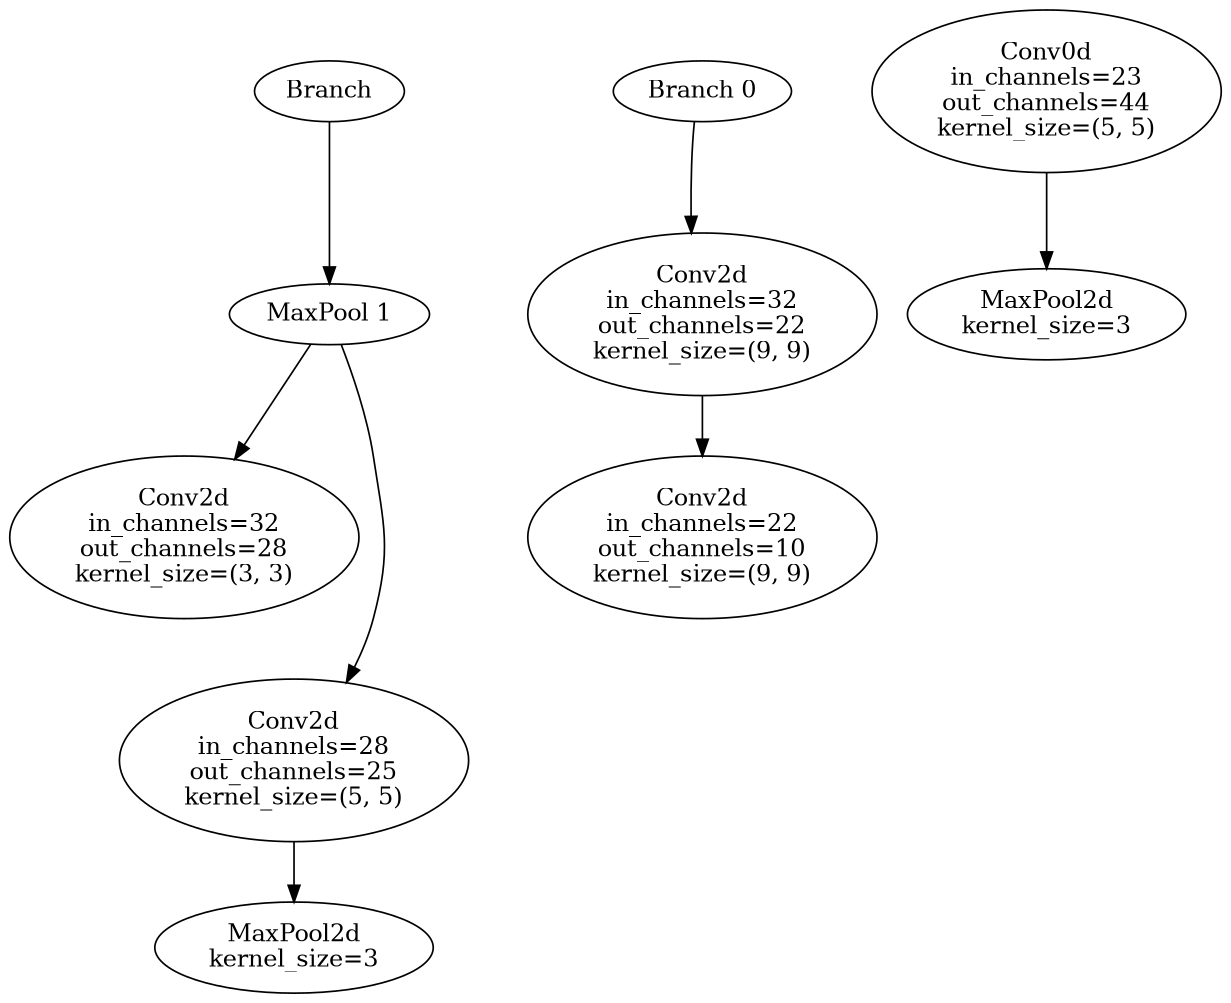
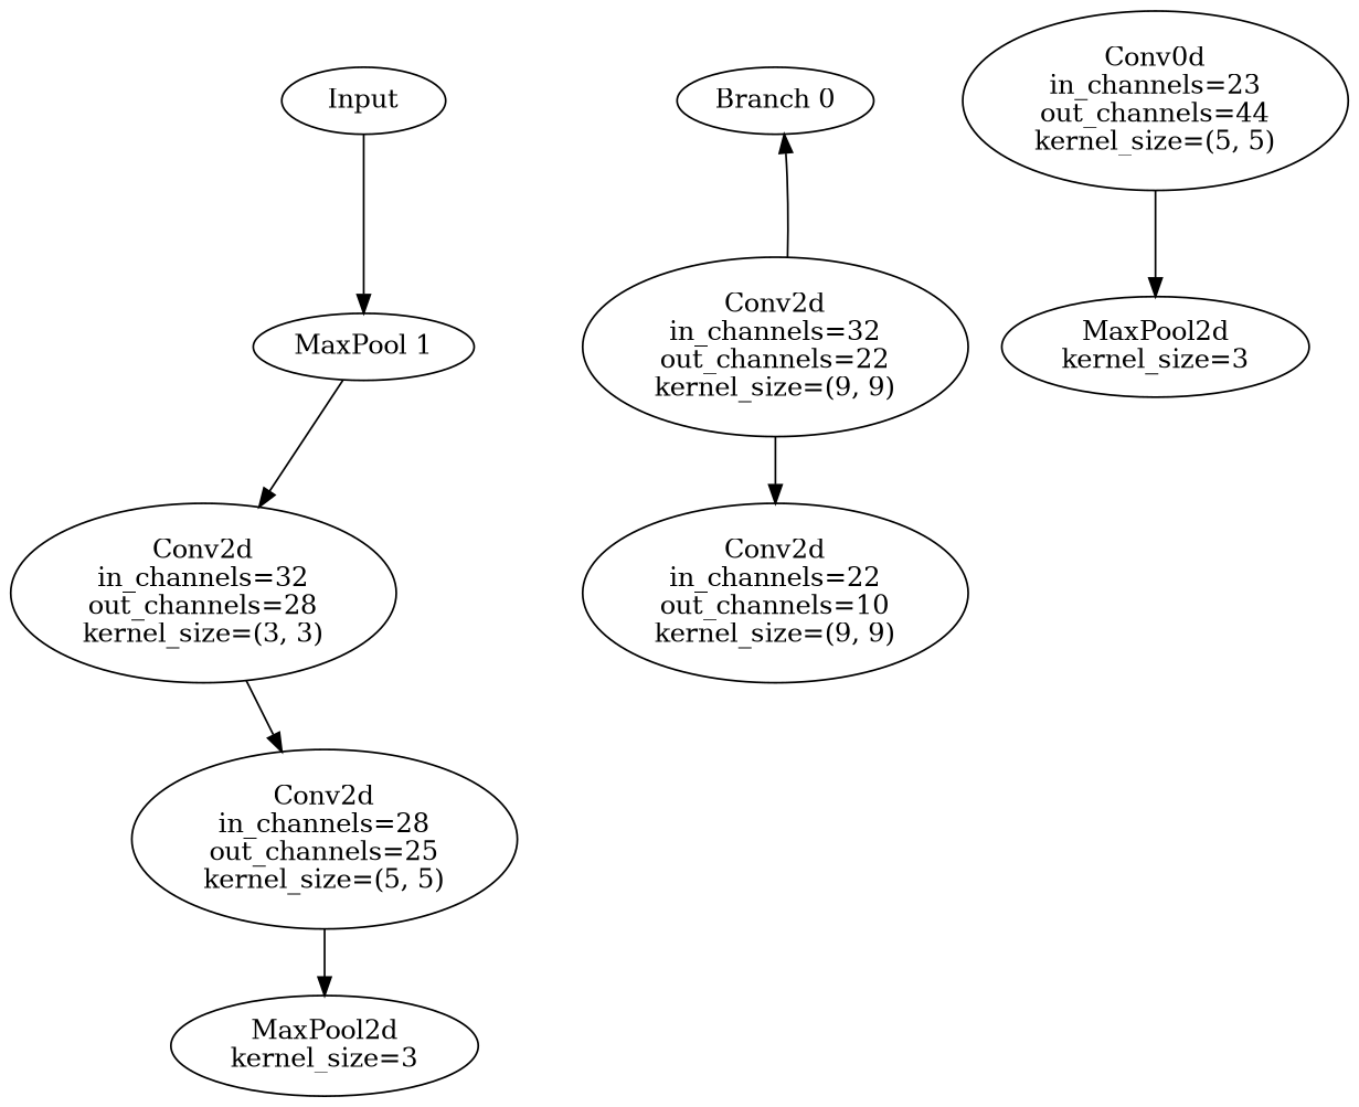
  digraph {
-   n1 [label=Branch]
+   n1 [label=Input]
    n2 [label="MaxPool 1"]
    n3 [label="Branch 0"]
    n4 [label="Conv2d\nin_channels=32\nout_channels=22\nkernel_size=(9, 9)"]
    n5 [label="Conv2d\nin_channels=32\nout_channels=28\nkernel_size=(3, 3)"]
    n6 [label="Conv2d\nin_channels=22\nout_channels=10\nkernel_size=(9, 9)"]
    n7 [label="Conv0d\nin_channels=23\nout_channels=44\nkernel_size=(5, 5)"]
    n8 [label="MaxPool2d\nkernel_size=3"]
    n9 [label="Conv2d\nin_channels=28\nout_channels=25\nkernel_size=(5, 5)"]
    n10 [label="MaxPool2d\nkernel_size=3"]
    n1 -> n2
    n2 -> n5
-   n3 -> n4
+   n4 -> n3
    n4 -> n6
-   n2 -> n9
+   n5 -> n9
    n7 -> n8
    n9 -> n10
  }
